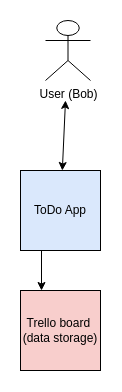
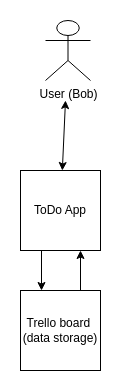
  <mxCell id="0" />
  <mxCell id="1" parent="0" />
  <mxCell id="2" value="User (Bob)" style="shape=umlActor;verticalLabelPosition=bottom;verticalAlign=top;html=1;outlineConnect=0;" vertex="1" parent="1"><mxGeometry x="45" y="20" width="45" height="60" as="geometry" /></mxCell>
- <mxCell id="3" value="ToDo App" style="whiteSpace=wrap;html=1;aspect=fixed;fillColor=#dae8fc;" vertex="1" parent="1"><mxGeometry x="20" y="170" width="80" height="80" as="geometry" /></mxCell>
- <mxCell id="4" value="Trello board&amp;nbsp; (data storage)" style="whiteSpace=wrap;html=1;aspect=fixed;fillColor=#f8cecc;" vertex="1" parent="1"><mxGeometry x="20" y="290" width="80" height="80" as="geometry" /></mxCell>
+ <mxCell id="3" value="ToDo App" style="whiteSpace=wrap;html=1;aspect=fixed;" vertex="1" parent="1"><mxGeometry x="20" y="170" width="80" height="80" as="geometry" /></mxCell>
+ <mxCell id="4" value="Trello board&amp;nbsp; (data storage)" style="whiteSpace=wrap;html=1;aspect=fixed;" vertex="1" parent="1"><mxGeometry x="20" y="290" width="80" height="80" as="geometry" /></mxCell>
  <mxCell id="5" value="" style="endArrow=classic;html=1;rounded=0;exitX=0.5;exitY=1;exitDx=0;exitDy=0;" edge="1" parent="1"><mxGeometry width="50" height="50" relative="1" as="geometry"><mxPoint x="41" y="250" as="sourcePoint" /><mxPoint x="41" y="290" as="targetPoint" /></mxGeometry></mxCell>
+ <mxCell id="6" value="" style="endArrow=classic;html=1;rounded=0;exitX=0.75;exitY=0;exitDx=0;exitDy=0;entryX=0.75;entryY=1;entryDx=0;entryDy=0;" edge="1" parent="1" source="4" target="3"><mxGeometry width="50" height="50" relative="1" as="geometry"><mxPoint x="195" y="400" as="sourcePoint" /><mxPoint x="245" y="350" as="targetPoint" /></mxGeometry></mxCell>
  <mxCell id="7" value="" style="endArrow=classic;startArrow=classic;html=1;rounded=0;" edge="1" parent="1" source="3"><mxGeometry width="50" height="50" relative="1" as="geometry"><mxPoint x="195" y="390" as="sourcePoint" /><mxPoint x="65" y="100" as="targetPoint" /></mxGeometry></mxCell>
